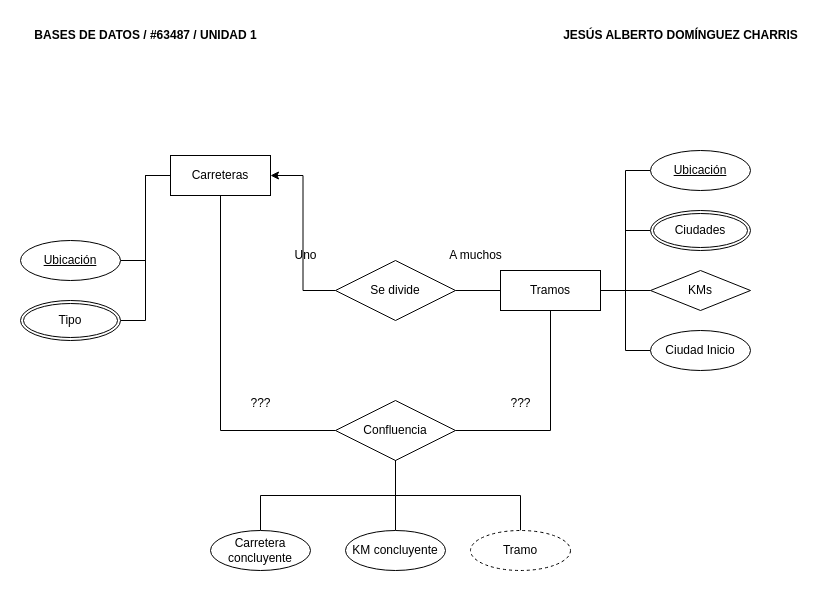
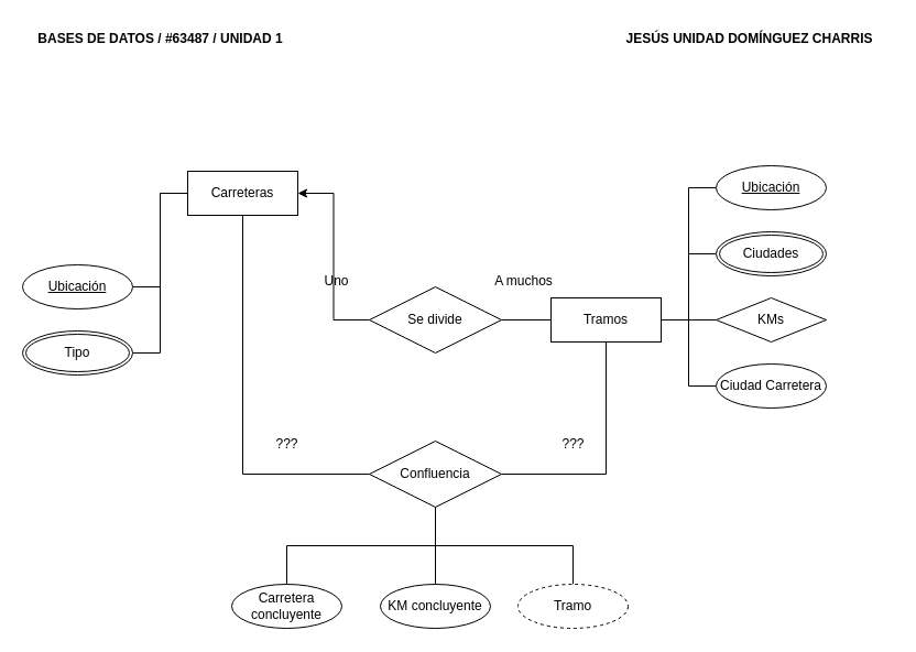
  <mxCell id="0" />
  <mxCell id="1" parent="0" />
- <mxCell id="2" value="&lt;b&gt;JESÚS ALBERTO DOMÍNGUEZ CHARRIS&lt;/b&gt;" style="text;html=1;align=center;verticalAlign=middle;resizable=0;points=[];autosize=1;strokeColor=none;fillColor=none;" parent="1" vertex="1"><mxGeometry x="550" y="20" width="260" height="30" as="geometry" /></mxCell>
+ <mxCell id="2" value="&lt;b&gt;JESÚS UNIDAD DOMÍNGUEZ CHARRIS&lt;/b&gt;" style="text;html=1;align=center;verticalAlign=middle;resizable=0;points=[];autosize=1;strokeColor=none;fillColor=none;" parent="1" vertex="1"><mxGeometry x="550" y="20" width="260" height="30" as="geometry" /></mxCell>
  <mxCell id="3" value="&lt;b&gt;BASES DE DATOS / #63487 / UNIDAD 1&lt;/b&gt;" style="text;html=1;align=center;verticalAlign=middle;resizable=0;points=[];autosize=1;strokeColor=none;fillColor=none;" parent="1" vertex="1"><mxGeometry x="20" y="20" width="250" height="30" as="geometry" /></mxCell>
  <mxCell id="4" style="edgeStyle=orthogonalEdgeStyle;rounded=0;orthogonalLoop=1;jettySize=auto;html=1;exitX=1;exitY=0.5;exitDx=0;exitDy=0;entryX=0;entryY=0.5;entryDx=0;entryDy=0;endArrow=none;endFill=0;startArrow=classic;startFill=1;" edge="1" parent="1" source="5" target="9"><mxGeometry relative="1" as="geometry" /></mxCell>
  <mxCell id="5" value="Carreteras" style="whiteSpace=wrap;html=1;align=center;" vertex="1" parent="1"><mxGeometry x="170" y="155" width="100" height="40" as="geometry" /></mxCell>
  <mxCell id="6" style="edgeStyle=orthogonalEdgeStyle;rounded=0;orthogonalLoop=1;jettySize=auto;html=1;exitX=0.5;exitY=1;exitDx=0;exitDy=0;entryX=1;entryY=0.5;entryDx=0;entryDy=0;endArrow=none;endFill=0;" edge="1" parent="1" source="7" target="21"><mxGeometry relative="1" as="geometry" /></mxCell>
  <mxCell id="7" value="Tramos" style="whiteSpace=wrap;html=1;align=center;" vertex="1" parent="1"><mxGeometry x="500" y="270" width="100" height="40" as="geometry" /></mxCell>
  <mxCell id="8" style="edgeStyle=orthogonalEdgeStyle;rounded=0;orthogonalLoop=1;jettySize=auto;html=1;exitX=1;exitY=0.5;exitDx=0;exitDy=0;entryX=0;entryY=0.5;entryDx=0;entryDy=0;endArrow=none;endFill=0;" edge="1" parent="1" source="9" target="7"><mxGeometry relative="1" as="geometry" /></mxCell>
  <mxCell id="9" value="Se divide" style="shape=rhombus;perimeter=rhombusPerimeter;whiteSpace=wrap;html=1;align=center;" vertex="1" parent="1"><mxGeometry x="335" y="260" width="120" height="60" as="geometry" /></mxCell>
  <mxCell id="10" style="edgeStyle=orthogonalEdgeStyle;rounded=0;orthogonalLoop=1;jettySize=auto;html=1;exitX=0;exitY=0.5;exitDx=0;exitDy=0;entryX=1;entryY=0.5;entryDx=0;entryDy=0;endArrow=none;endFill=0;" edge="1" parent="1" source="15" target="7"><mxGeometry relative="1" as="geometry"><mxPoint x="650" y="200" as="sourcePoint" /></mxGeometry></mxCell>
  <mxCell id="11" style="edgeStyle=orthogonalEdgeStyle;rounded=0;orthogonalLoop=1;jettySize=auto;html=1;exitX=0;exitY=0.5;exitDx=0;exitDy=0;entryX=1;entryY=0.5;entryDx=0;entryDy=0;endArrow=none;endFill=0;" edge="1" parent="1" source="12" target="7"><mxGeometry relative="1" as="geometry" /></mxCell>
  <mxCell id="12" value="KMs" style="rhombus;whiteSpace=wrap;html=1;align=center;" vertex="1" parent="1"><mxGeometry x="650" y="270" width="100" height="40" as="geometry" /></mxCell>
  <mxCell id="13" style="edgeStyle=orthogonalEdgeStyle;rounded=0;orthogonalLoop=1;jettySize=auto;html=1;exitX=0;exitY=0.5;exitDx=0;exitDy=0;entryX=1;entryY=0.5;entryDx=0;entryDy=0;endArrow=none;endFill=0;" edge="1" parent="1" source="14" target="7"><mxGeometry relative="1" as="geometry" /></mxCell>
- <mxCell id="14" value="Ciudad Inicio" style="ellipse;whiteSpace=wrap;html=1;align=center;" vertex="1" parent="1"><mxGeometry x="650" y="330" width="100" height="40" as="geometry" /></mxCell>
+ <mxCell id="14" value="Ciudad Carretera" style="ellipse;whiteSpace=wrap;html=1;align=center;" vertex="1" parent="1"><mxGeometry x="650" y="330" width="100" height="40" as="geometry" /></mxCell>
  <mxCell id="15" value="Ciudades" style="ellipse;shape=doubleEllipse;margin=3;whiteSpace=wrap;html=1;align=center;" vertex="1" parent="1"><mxGeometry x="650" y="210" width="100" height="40" as="geometry" /></mxCell>
  <mxCell id="16" style="edgeStyle=orthogonalEdgeStyle;rounded=0;orthogonalLoop=1;jettySize=auto;html=1;exitX=1;exitY=0.5;exitDx=0;exitDy=0;entryX=0;entryY=0.5;entryDx=0;entryDy=0;endArrow=none;endFill=0;" edge="1" parent="1" source="17" target="5"><mxGeometry relative="1" as="geometry" /></mxCell>
  <mxCell id="17" value="Ubicación" style="ellipse;whiteSpace=wrap;html=1;align=center;fontStyle=4;" vertex="1" parent="1"><mxGeometry x="20" y="240" width="100" height="40" as="geometry" /></mxCell>
  <mxCell id="18" style="edgeStyle=orthogonalEdgeStyle;rounded=0;orthogonalLoop=1;jettySize=auto;html=1;exitX=1;exitY=0.5;exitDx=0;exitDy=0;entryX=0;entryY=0.5;entryDx=0;entryDy=0;endArrow=none;endFill=0;" edge="1" parent="1" source="19" target="5"><mxGeometry relative="1" as="geometry" /></mxCell>
  <mxCell id="19" value="Tipo" style="ellipse;shape=doubleEllipse;margin=3;whiteSpace=wrap;html=1;align=center;" vertex="1" parent="1"><mxGeometry x="20" y="300" width="100" height="40" as="geometry" /></mxCell>
  <mxCell id="20" style="edgeStyle=orthogonalEdgeStyle;rounded=0;orthogonalLoop=1;jettySize=auto;html=1;exitX=0;exitY=0.5;exitDx=0;exitDy=0;entryX=0.5;entryY=1;entryDx=0;entryDy=0;endArrow=none;endFill=0;" edge="1" parent="1" source="21" target="5"><mxGeometry relative="1" as="geometry" /></mxCell>
  <mxCell id="21" value="Confluencia" style="shape=rhombus;perimeter=rhombusPerimeter;whiteSpace=wrap;html=1;align=center;" vertex="1" parent="1"><mxGeometry x="335" y="400" width="120" height="60" as="geometry" /></mxCell>
  <mxCell id="22" style="edgeStyle=orthogonalEdgeStyle;rounded=0;orthogonalLoop=1;jettySize=auto;html=1;exitX=0.5;exitY=0;exitDx=0;exitDy=0;entryX=0.5;entryY=1;entryDx=0;entryDy=0;endArrow=none;endFill=0;" edge="1" parent="1" source="23" target="21"><mxGeometry relative="1" as="geometry" /></mxCell>
  <mxCell id="23" value="Carretera concluyente" style="ellipse;whiteSpace=wrap;html=1;align=center;" vertex="1" parent="1"><mxGeometry x="210" y="530" width="100" height="40" as="geometry" /></mxCell>
  <mxCell id="24" style="edgeStyle=orthogonalEdgeStyle;rounded=0;orthogonalLoop=1;jettySize=auto;html=1;exitX=0.5;exitY=0;exitDx=0;exitDy=0;entryX=0.5;entryY=1;entryDx=0;entryDy=0;endArrow=none;endFill=0;" edge="1" parent="1" source="25" target="21"><mxGeometry relative="1" as="geometry" /></mxCell>
  <mxCell id="25" value="KM concluyente" style="ellipse;whiteSpace=wrap;html=1;align=center;" vertex="1" parent="1"><mxGeometry x="345" y="530" width="100" height="40" as="geometry" /></mxCell>
  <mxCell id="26" style="edgeStyle=orthogonalEdgeStyle;rounded=0;orthogonalLoop=1;jettySize=auto;html=1;exitX=0.5;exitY=0;exitDx=0;exitDy=0;entryX=0.5;entryY=1;entryDx=0;entryDy=0;endArrow=none;endFill=0;" edge="1" parent="1" source="27" target="21"><mxGeometry relative="1" as="geometry" /></mxCell>
  <mxCell id="27" value="Tramo" style="ellipse;whiteSpace=wrap;html=1;align=center;dashed=1;" vertex="1" parent="1"><mxGeometry x="470" y="530" width="100" height="40" as="geometry" /></mxCell>
  <mxCell id="28" value="???" style="text;html=1;align=center;verticalAlign=middle;resizable=0;points=[];autosize=1;strokeColor=none;fillColor=none;" vertex="1" parent="1"><mxGeometry x="240" y="388" width="40" height="30" as="geometry" /></mxCell>
  <mxCell id="29" value="???" style="text;html=1;align=center;verticalAlign=middle;resizable=0;points=[];autosize=1;strokeColor=none;fillColor=none;" vertex="1" parent="1"><mxGeometry x="500" y="388" width="40" height="30" as="geometry" /></mxCell>
  <mxCell id="30" value="Uno" style="text;html=1;align=center;verticalAlign=middle;resizable=0;points=[];autosize=1;strokeColor=none;fillColor=none;" vertex="1" parent="1"><mxGeometry x="280" y="240" width="50" height="30" as="geometry" /></mxCell>
  <mxCell id="31" value="A muchos" style="text;html=1;align=center;verticalAlign=middle;resizable=0;points=[];autosize=1;strokeColor=none;fillColor=none;" vertex="1" parent="1"><mxGeometry x="435" y="240" width="80" height="30" as="geometry" /></mxCell>
  <mxCell id="32" style="edgeStyle=orthogonalEdgeStyle;rounded=0;orthogonalLoop=1;jettySize=auto;html=1;exitX=0;exitY=0.5;exitDx=0;exitDy=0;entryX=1;entryY=0.5;entryDx=0;entryDy=0;endArrow=none;endFill=0;" edge="1" parent="1" source="33" target="7"><mxGeometry relative="1" as="geometry" /></mxCell>
  <mxCell id="33" value="Ubicación" style="ellipse;whiteSpace=wrap;html=1;align=center;fontStyle=4;" vertex="1" parent="1"><mxGeometry x="650" y="150" width="100" height="40" as="geometry" /></mxCell>
